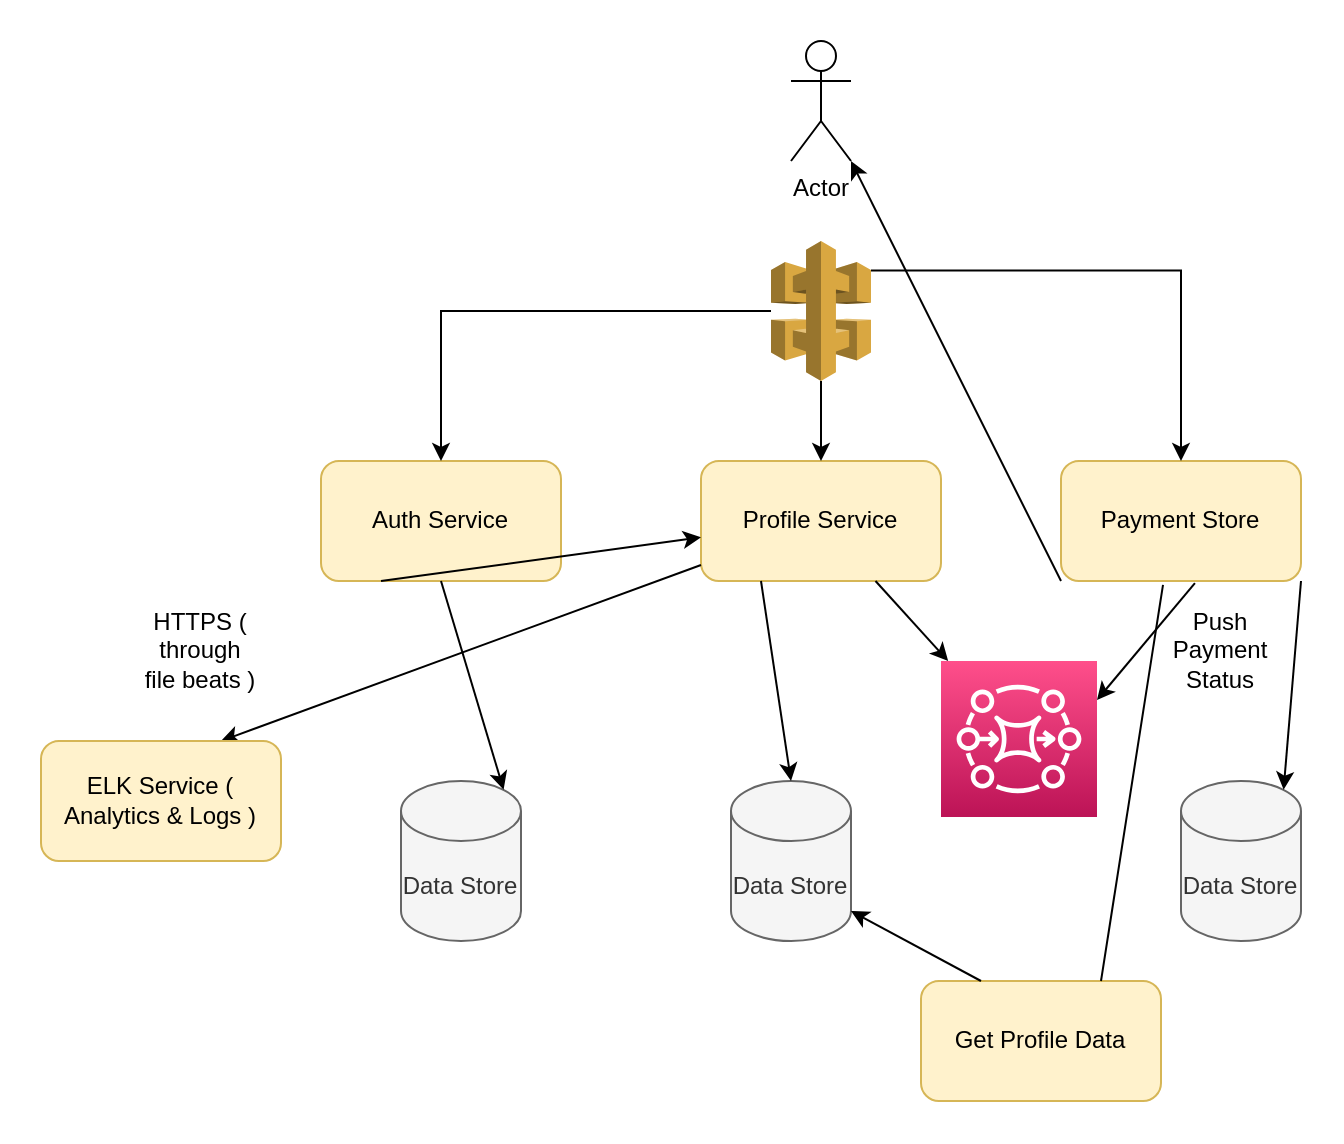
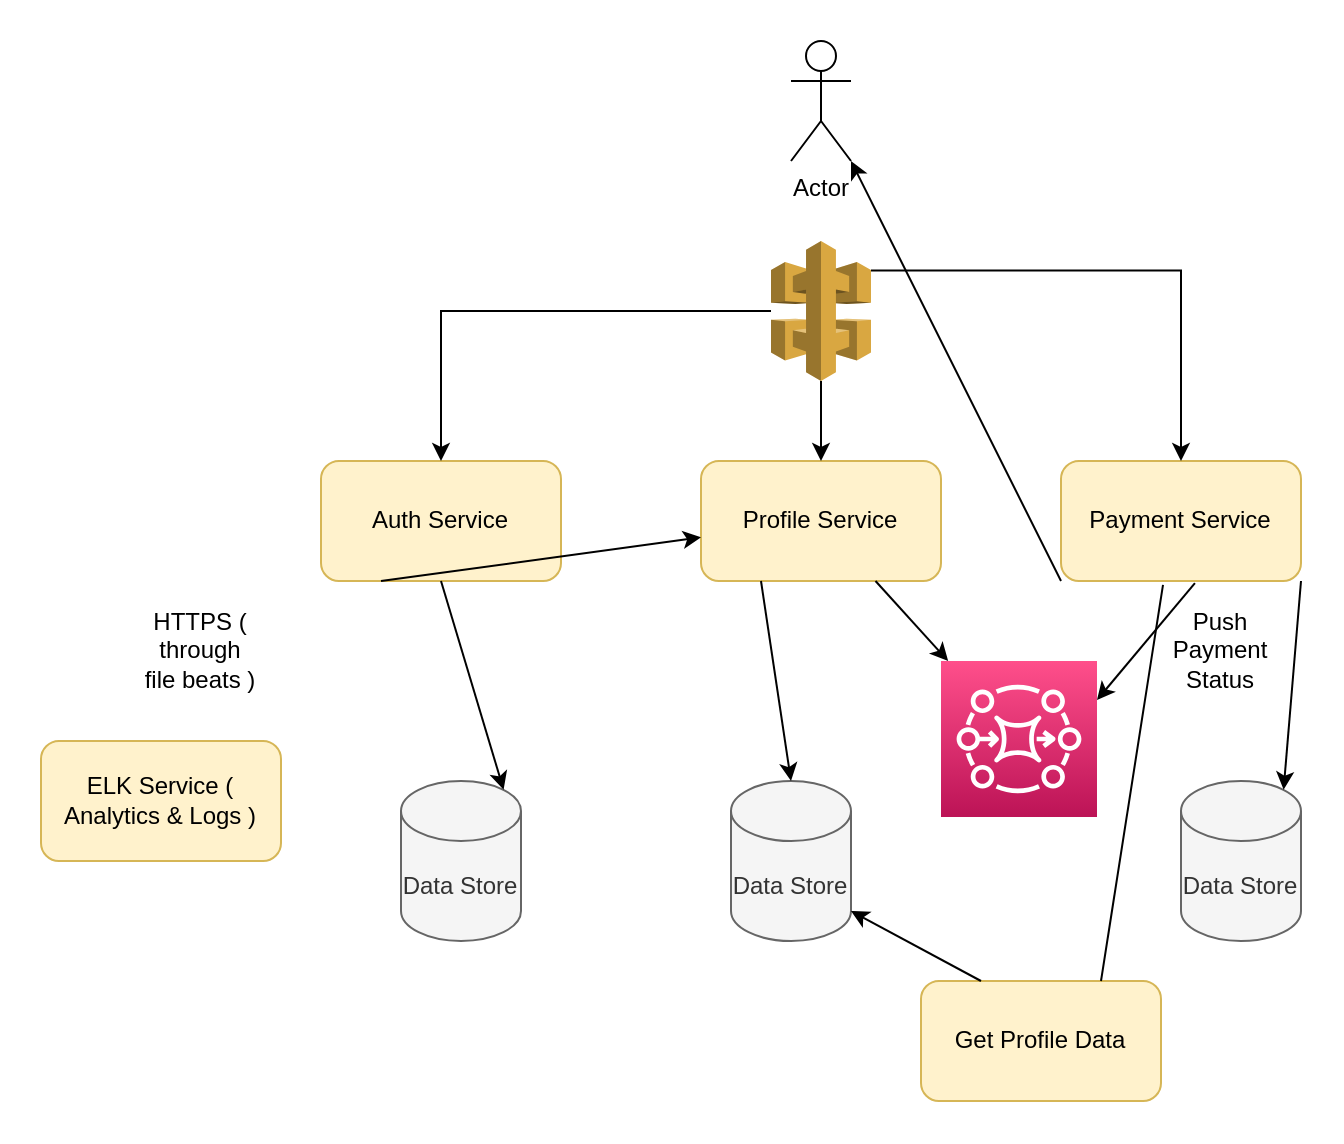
  <mxCell id="0" />
  <mxCell id="1" parent="0" />
  <mxCell id="2" value="Profile Service" style="rounded=1;whiteSpace=wrap;html=1;fillColor=#fff2cc;strokeColor=#d6b656;" vertex="1" parent="1"><mxGeometry x="350" y="230" width="120" height="60" as="geometry" /></mxCell>
- <mxCell id="3" value="Payment Store" style="rounded=1;whiteSpace=wrap;html=1;fillColor=#fff2cc;strokeColor=#d6b656;" vertex="1" parent="1"><mxGeometry x="530" y="230" width="120" height="60" as="geometry" /></mxCell>
+ <mxCell id="3" value="Payment Service" style="rounded=1;whiteSpace=wrap;html=1;fillColor=#fff2cc;strokeColor=#d6b656;" vertex="1" parent="1"><mxGeometry x="530" y="230" width="120" height="60" as="geometry" /></mxCell>
  <mxCell id="4" value="Auth Service" style="rounded=1;whiteSpace=wrap;html=1;fillColor=#fff2cc;strokeColor=#d6b656;" vertex="1" parent="1"><mxGeometry x="160" y="230" width="120" height="60" as="geometry" /></mxCell>
  <mxCell id="5" value="Actor" style="shape=umlActor;verticalLabelPosition=bottom;verticalAlign=top;html=1;outlineConnect=0;" vertex="1" parent="1"><mxGeometry x="395" y="20" width="30" height="60" as="geometry" /></mxCell>
  <mxCell id="6" value="" style="outlineConnect=0;dashed=0;verticalLabelPosition=bottom;verticalAlign=top;align=center;html=1;shape=mxgraph.aws3.api_gateway;fillColor=#D9A741;gradientColor=none;" vertex="1" parent="1"><mxGeometry x="385" y="120" width="50" height="70" as="geometry" /></mxCell>
  <mxCell id="7" value="" style="endArrow=classic;html=1;rounded=0;entryX=0.5;entryY=0;entryDx=0;entryDy=0;edgeStyle=orthogonalEdgeStyle;" edge="1" parent="1" source="6" target="4"><mxGeometry width="50" height="50" relative="1" as="geometry"><mxPoint x="300" y="230" as="sourcePoint" /><mxPoint x="350" y="180" as="targetPoint" /></mxGeometry></mxCell>
  <mxCell id="8" value="" style="endArrow=classic;html=1;rounded=0;exitX=1;exitY=0.21;exitDx=0;exitDy=0;exitPerimeter=0;entryX=0.5;entryY=0;entryDx=0;entryDy=0;edgeStyle=orthogonalEdgeStyle;" edge="1" parent="1" source="6" target="3"><mxGeometry width="50" height="50" relative="1" as="geometry"><mxPoint x="300" y="230" as="sourcePoint" /><mxPoint x="350" y="180" as="targetPoint" /></mxGeometry></mxCell>
  <mxCell id="9" value="" style="endArrow=classic;html=1;rounded=0;exitX=0.5;exitY=1;exitDx=0;exitDy=0;exitPerimeter=0;entryX=0.5;entryY=0;entryDx=0;entryDy=0;" edge="1" parent="1" source="6" target="2"><mxGeometry width="50" height="50" relative="1" as="geometry"><mxPoint x="300" y="230" as="sourcePoint" /><mxPoint x="350" y="180" as="targetPoint" /></mxGeometry></mxCell>
  <mxCell id="10" value="" style="endArrow=classic;html=1;rounded=0;exitX=0.25;exitY=1;exitDx=0;exitDy=0;" edge="1" parent="1" source="4" target="2"><mxGeometry width="50" height="50" relative="1" as="geometry"><mxPoint x="300" y="320" as="sourcePoint" /><mxPoint x="70.04" y="370" as="targetPoint" /></mxGeometry></mxCell>
  <mxCell id="11" value="HTTPS ( through file beats )" style="text;html=1;strokeColor=none;fillColor=none;align=center;verticalAlign=middle;whiteSpace=wrap;rounded=0;" vertex="1" parent="1"><mxGeometry x="70" y="310" width="60" height="30" as="geometry" /></mxCell>
- <mxCell id="12" value="" style="endArrow=classic;html=1;rounded=0;entryX=0.75;entryY=0;entryDx=0;entryDy=0;" edge="1" parent="1" source="2" target="14"><mxGeometry width="50" height="50" relative="1" as="geometry"><mxPoint x="300" y="430" as="sourcePoint" /><mxPoint x="130" y="380" as="targetPoint" /></mxGeometry></mxCell>
  <mxCell id="13" value="" style="endArrow=classic;html=1;rounded=0;exitX=0;exitY=1;exitDx=0;exitDy=0;" edge="1" parent="1" source="3" target="5"><mxGeometry width="50" height="50" relative="1" as="geometry"><mxPoint x="300" y="430" as="sourcePoint" /><mxPoint x="140" y="385" as="targetPoint" /></mxGeometry></mxCell>
  <mxCell id="14" value="ELK Service ( Analytics &amp;amp; Logs )" style="rounded=1;whiteSpace=wrap;html=1;fillColor=#fff2cc;strokeColor=#d6b656;" vertex="1" parent="1"><mxGeometry x="20" y="370" width="120" height="60" as="geometry" /></mxCell>
  <mxCell id="15" value="" style="sketch=0;points=[[0,0,0],[0.25,0,0],[0.5,0,0],[0.75,0,0],[1,0,0],[0,1,0],[0.25,1,0],[0.5,1,0],[0.75,1,0],[1,1,0],[0,0.25,0],[0,0.5,0],[0,0.75,0],[1,0.25,0],[1,0.5,0],[1,0.75,0]];outlineConnect=0;fontColor=#232F3E;gradientColor=#FF4F8B;gradientDirection=north;fillColor=#BC1356;strokeColor=#ffffff;dashed=0;verticalLabelPosition=bottom;verticalAlign=top;align=center;html=1;fontSize=12;fontStyle=0;aspect=fixed;shape=mxgraph.aws4.resourceIcon;resIcon=mxgraph.aws4.mq;" vertex="1" parent="1"><mxGeometry x="470" y="330" width="78" height="78" as="geometry" /></mxCell>
  <mxCell id="16" value="" style="endArrow=classic;html=1;rounded=0;" edge="1" parent="1" source="2" target="15"><mxGeometry width="50" height="50" relative="1" as="geometry"><mxPoint x="300" y="350" as="sourcePoint" /><mxPoint x="350" y="300" as="targetPoint" /></mxGeometry></mxCell>
  <mxCell id="17" value="" style="endArrow=classic;html=1;rounded=0;exitX=0.558;exitY=1.017;exitDx=0;exitDy=0;exitPerimeter=0;entryX=1;entryY=0.25;entryDx=0;entryDy=0;entryPerimeter=0;" edge="1" parent="1" source="3" target="15"><mxGeometry width="50" height="50" relative="1" as="geometry"><mxPoint x="300" y="350" as="sourcePoint" /><mxPoint x="350" y="300" as="targetPoint" /></mxGeometry></mxCell>
  <mxCell id="18" value="Push Payment Status" style="text;html=1;strokeColor=none;fillColor=none;align=center;verticalAlign=middle;whiteSpace=wrap;rounded=0;" vertex="1" parent="1"><mxGeometry x="580" y="310" width="60" height="30" as="geometry" /></mxCell>
  <mxCell id="19" value="Data Store" style="shape=cylinder3;whiteSpace=wrap;html=1;boundedLbl=1;backgroundOutline=1;size=15;fillColor=#f5f5f5;fontColor=#333333;strokeColor=#666666;" vertex="1" parent="1"><mxGeometry x="200" y="390" width="60" height="80" as="geometry" /></mxCell>
  <mxCell id="20" value="Data Store" style="shape=cylinder3;whiteSpace=wrap;html=1;boundedLbl=1;backgroundOutline=1;size=15;fillColor=#f5f5f5;fontColor=#333333;strokeColor=#666666;" vertex="1" parent="1"><mxGeometry x="365" y="390" width="60" height="80" as="geometry" /></mxCell>
  <mxCell id="21" value="Data Store" style="shape=cylinder3;whiteSpace=wrap;html=1;boundedLbl=1;backgroundOutline=1;size=15;fillColor=#f5f5f5;fontColor=#333333;strokeColor=#666666;" vertex="1" parent="1"><mxGeometry x="590" y="390" width="60" height="80" as="geometry" /></mxCell>
  <mxCell id="22" value="" style="endArrow=classic;html=1;rounded=0;exitX=0.5;exitY=1;exitDx=0;exitDy=0;entryX=0.855;entryY=0;entryDx=0;entryDy=4.35;entryPerimeter=0;" edge="1" parent="1" source="4" target="19"><mxGeometry width="50" height="50" relative="1" as="geometry"><mxPoint x="300" y="330" as="sourcePoint" /><mxPoint x="226" y="400" as="targetPoint" /></mxGeometry></mxCell>
  <mxCell id="23" value="" style="endArrow=classic;html=1;rounded=0;exitX=0.25;exitY=1;exitDx=0;exitDy=0;entryX=0.5;entryY=0;entryDx=0;entryDy=0;entryPerimeter=0;" edge="1" parent="1" source="2" target="20"><mxGeometry width="50" height="50" relative="1" as="geometry"><mxPoint x="300" y="330" as="sourcePoint" /><mxPoint x="350" y="280" as="targetPoint" /></mxGeometry></mxCell>
  <mxCell id="24" value="" style="endArrow=classic;html=1;rounded=0;exitX=1;exitY=1;exitDx=0;exitDy=0;entryX=0.855;entryY=0;entryDx=0;entryDy=4.35;entryPerimeter=0;" edge="1" parent="1" source="3" target="21"><mxGeometry width="50" height="50" relative="1" as="geometry"><mxPoint x="300" y="330" as="sourcePoint" /><mxPoint x="350" y="280" as="targetPoint" /></mxGeometry></mxCell>
  <mxCell id="25" value="Get Profile Data" style="rounded=1;whiteSpace=wrap;html=1;fillColor=#fff2cc;strokeColor=#d6b656;" vertex="1" parent="1"><mxGeometry x="460" y="490" width="120" height="60" as="geometry" /></mxCell>
  <mxCell id="26" value="" style="endArrow=none;html=1;rounded=0;exitX=0.425;exitY=1.033;exitDx=0;exitDy=0;exitPerimeter=0;entryX=0.75;entryY=0;entryDx=0;entryDy=0;" edge="1" parent="1" source="3" target="25"><mxGeometry width="50" height="50" relative="1" as="geometry"><mxPoint x="300" y="410" as="sourcePoint" /><mxPoint x="350" y="360" as="targetPoint" /></mxGeometry></mxCell>
  <mxCell id="27" value="" style="endArrow=classic;html=1;rounded=0;exitX=0.25;exitY=0;exitDx=0;exitDy=0;entryX=1;entryY=1;entryDx=0;entryDy=-15;entryPerimeter=0;" edge="1" parent="1" source="25" target="20"><mxGeometry width="50" height="50" relative="1" as="geometry"><mxPoint x="300" y="410" as="sourcePoint" /><mxPoint x="350" y="360" as="targetPoint" /></mxGeometry></mxCell>
